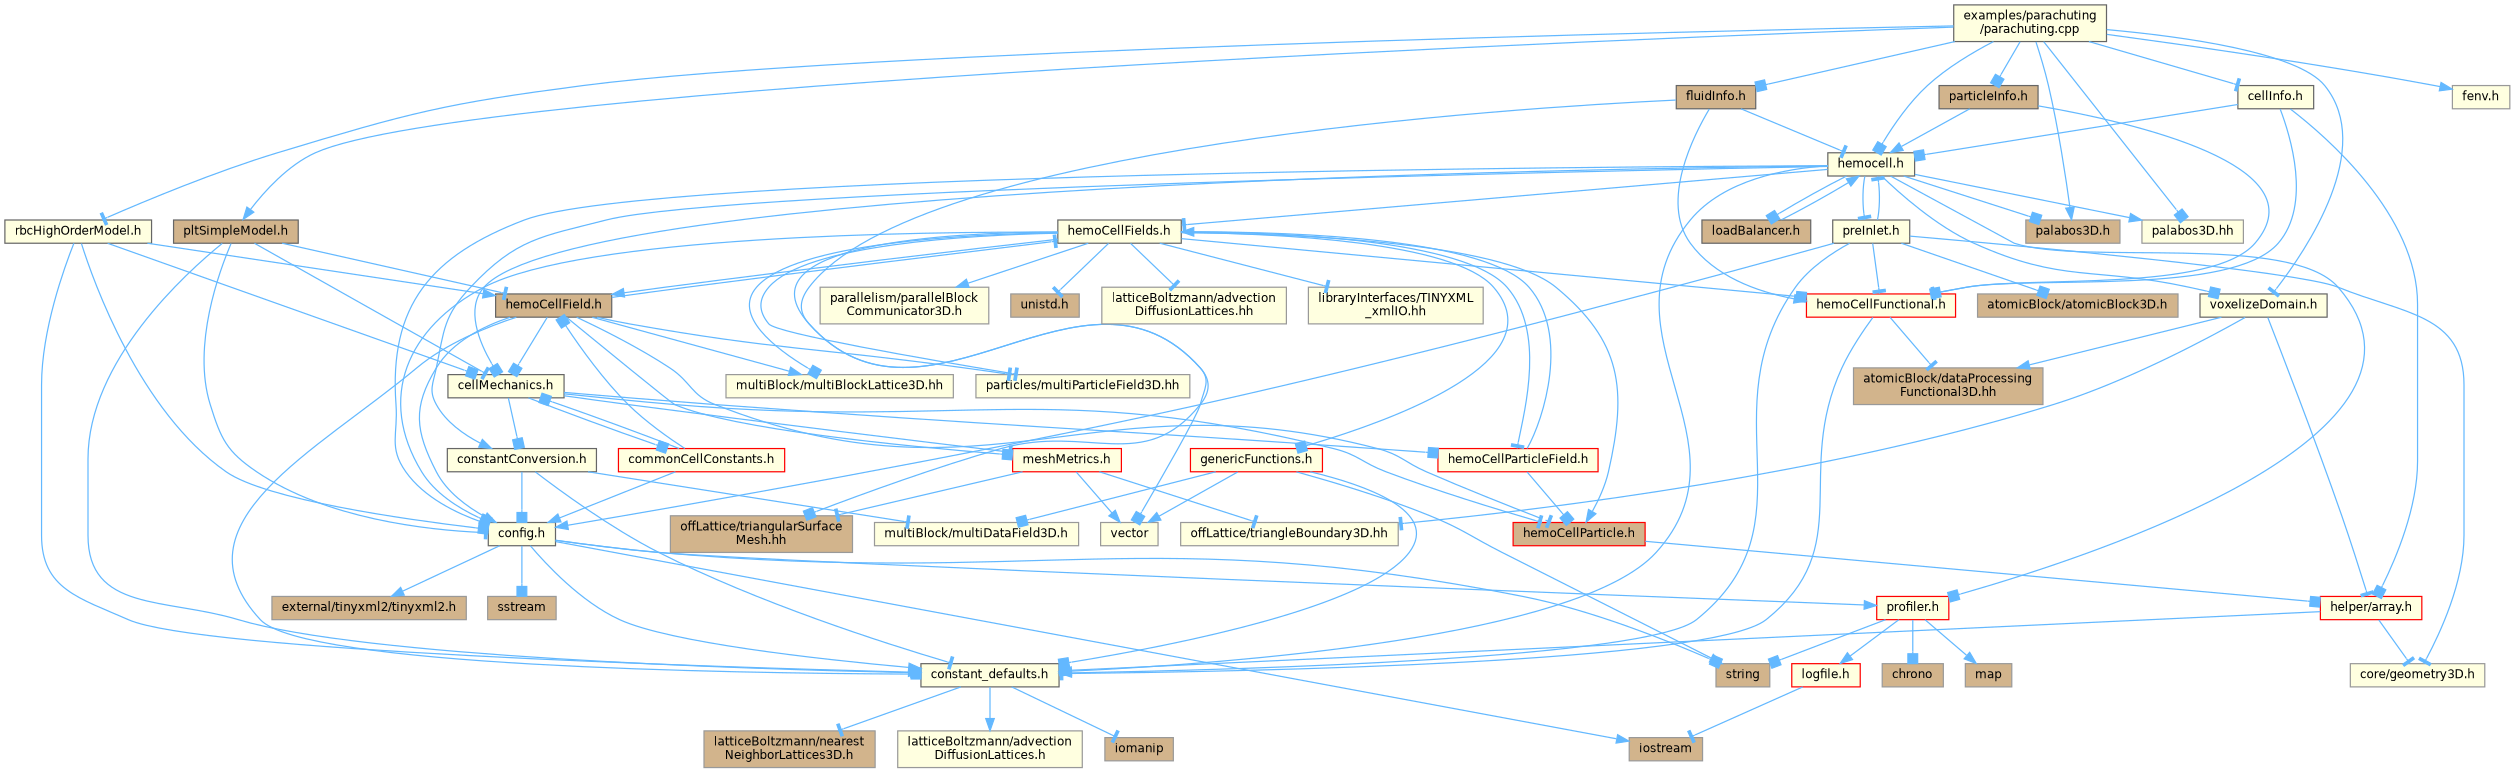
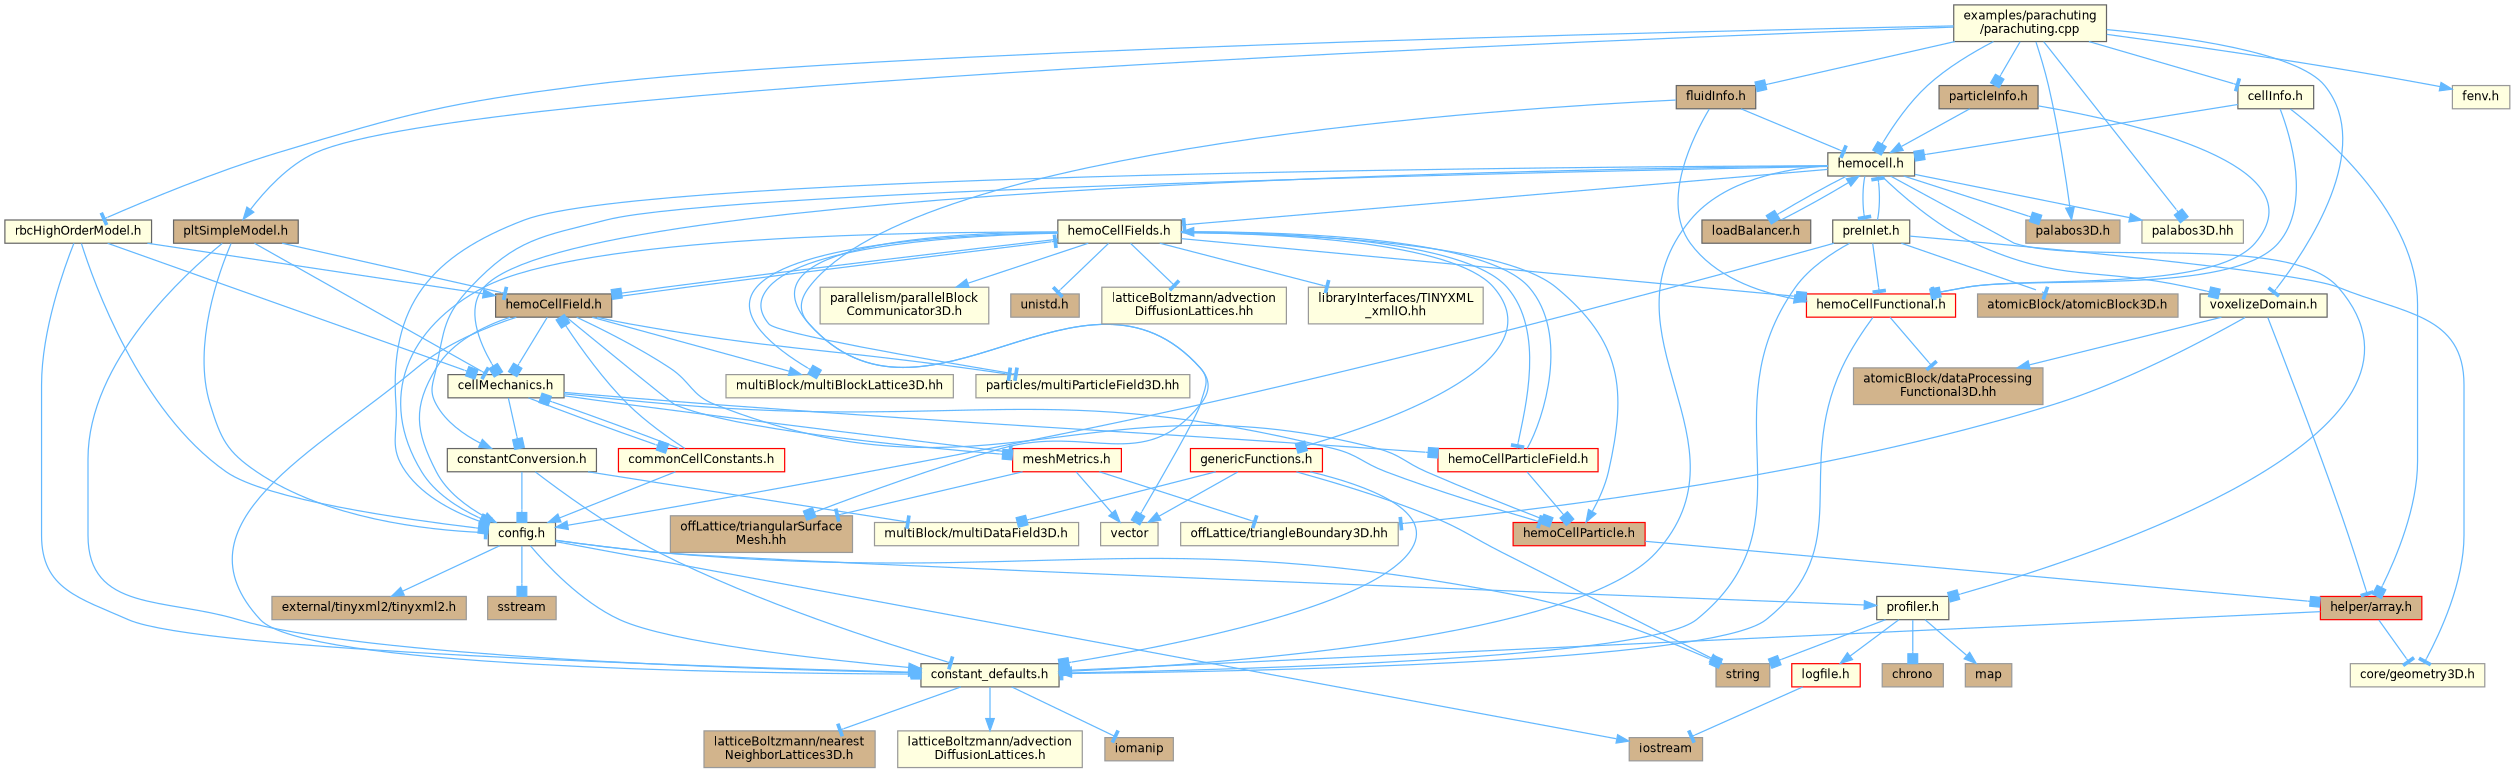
  digraph {
    node [color=grey60 fillcolor=lightyellow fontname=Helvetica fontsize=10 shape=box style=filled]
    edge [arrowhead=box color=steelblue1 fontname=Helvetica fontsize=10 labelfontname=Helvetica labelfontsize=10 style=solid]
    n1 [color=gray40 fontcolor=black height=0.2 label="examples/parachuting\l/parachuting.cpp" width=0.4]
    n2 [color=grey40 height=0.2 label="hemocell.h" width=0.4]
    n3 [color=grey40 height=0.2 label="voxelizeDomain.h" width=0.4]
    n4 [fillcolor=tan height=0.2 label="palabos3D.h" width=0.4]
    n5 [height=0.2 label="palabos3D.hh" width=0.4]
    n6 [color=grey40 height=0.2 label="rbcHighOrderModel.h" width=0.4]
    n7 [color=grey40 fillcolor=tan height=0.2 label="pltSimpleModel.h" width=0.4]
    n8 [color=grey40 height=0.2 label="cellInfo.h" width=0.4]
    n9 [color=grey40 fillcolor=tan height=0.2 label="fluidInfo.h" width=0.4]
    n10 [color=grey40 fillcolor=tan height=0.2 label="particleInfo.h" width=0.4]
    n11 [height=0.2 label="fenv.h" width=0.4]
    n12 [color=grey40 height=0.2 label="constant_defaults.h" width=0.4]
    n13 [color=grey40 height=0.2 label="config.h" width=0.4]
-   n14 [color=red height=0.2 label="profiler.h" width=0.4]
+   n14 [color=grey40 height=0.2 label="profiler.h" width=0.4]
    n15 [color=grey40 height=0.2 label="hemoCellFields.h" width=0.4]
    n16 [color=grey40 height=0.2 label="cellMechanics.h" width=0.4]
    n17 [color=grey40 height=0.2 label="constantConversion.h" width=0.4]
    n18 [color=grey40 fillcolor=tan height=0.2 label="loadBalancer.h" width=0.4]
    n19 [color=grey40 height=0.2 label="preInlet.h" width=0.4]
-   n20 [color=red height=0.2 label="helper/array.h" width=0.4]
+   n20 [color=red fillcolor=tan height=0.2 label="helper/array.h" width=0.4]
    n21 [fillcolor=tan height=0.2 label="atomicBlock/dataProcessing\lFunctional3D.hh" width=0.4]
    n22 [height=0.2 label="offLattice/triangleBoundary3D.hh" width=0.4]
    n23 [color=grey40 fillcolor=tan height=0.2 label="hemoCellField.h" width=0.4]
    n24 [color=red height=0.2 label="hemoCellFunctional.h" width=0.4]
    n25 [height=0.2 label=vector width=0.4]
    n26 [fillcolor=tan height=0.2 label=iomanip width=0.4]
    n27 [fillcolor=tan height=0.2 label="latticeBoltzmann/nearest\lNeighborLattices3D.h" width=0.4]
    n28 [height=0.2 label="latticeBoltzmann/advection\lDiffusionLattices.h" width=0.4]
    n29 [fillcolor=tan height=0.2 label=string width=0.4]
    n30 [fillcolor=tan height=0.2 label=iostream width=0.4]
    n31 [fillcolor=tan height=0.2 label="external/tinyxml2/tinyxml2.h" width=0.4]
    n32 [fillcolor=tan height=0.2 label=sstream width=0.4]
    n33 [fillcolor=tan height=0.2 label=chrono width=0.4]
    n34 [fillcolor=tan height=0.2 label=map width=0.4]
    n35 [color=red height=0.2 label="logfile.h" width=0.4]
    n36 [color=red height=0.2 label="hemoCellParticleField.h" width=0.4]
    n37 [color=red fillcolor=tan height=0.2 label="hemoCellParticle.h" width=0.4]
    n38 [color=red height=0.2 label="genericFunctions.h" width=0.4]
    n39 [fillcolor=tan height=0.2 label="offLattice/triangularSurface\lMesh.hh" width=0.4]
    n40 [height=0.2 label="multiBlock/multiBlockLattice3D.hh" width=0.4]
    n41 [height=0.2 label="particles/multiParticleField3D.hh" width=0.4]
    n42 [fillcolor=tan height=0.2 label="unistd.h" width=0.4]
    n43 [height=0.2 label="latticeBoltzmann/advection\lDiffusionLattices.hh" width=0.4]
    n44 [height=0.2 label="libraryInterfaces/TINYXML\l_xmlIO.hh" width=0.4]
    n45 [height=0.2 label="parallelism/parallelBlock\lCommunicator3D.h" width=0.4]
    n46 [color=red height=0.2 label="meshMetrics.h" width=0.4]
    n47 [color=red height=0.2 label="commonCellConstants.h" width=0.4]
    n48 [height=0.2 label="multiBlock/multiDataField3D.h" width=0.4]
    n49 [height=0.2 label="core/geometry3D.h" width=0.4]
    n50 [fillcolor=tan height=0.2 label="atomicBlock/atomicBlock3D.h" width=0.4]
    n1 -> n2
    n1 -> n3 [arrowhead=tee]
    n1 -> n4 [arrowhead=normal]
    n1 -> n5
    n1 -> n6 [arrowhead=tee]
    n1 -> n7 [arrowhead=normal]
    n1 -> n8 [arrowhead=tee]
    n1 -> n9
    n1 -> n10
    n1 -> n11 [arrowhead=normal]
    n2 -> n3
    n2 -> n4
    n2 -> n5 [arrowhead=normal]
    n2 -> n12 [arrowhead=normal]
    n2 -> n13 [arrowhead=tee]
    n2 -> n14
    n2 -> n15 [arrowhead=tee]
    n2 -> n16
    n2 -> n17 [arrowhead=normal]
    n2 -> n18
    n2 -> n19 [arrowhead=tee]
    n3 -> n20 [arrowhead=tee]
    n3 -> n21 [arrowhead=normal]
    n3 -> n22 [arrowhead=tee]
    n6 -> n12 [arrowhead=normal]
    n6 -> n13
    n6 -> n16
    n6 -> n23 [arrowhead=normal]
    n7 -> n12
    n7 -> n13 [arrowhead=tee]
    n7 -> n16 [arrowhead=tee]
    n7 -> n23 [arrowhead=tee]
    n8 -> n2
    n8 -> n20
    n8 -> n24
    n9 -> n2 [arrowhead=tee]
    n9 -> n24 [arrowhead=normal]
    n9 -> n25
    n10 -> n2 [arrowhead=normal]
    n10 -> n24 [arrowhead=tee]
    n12 -> n26 [arrowhead=tee]
    n12 -> n27 [arrowhead=tee]
    n12 -> n28 [arrowhead=normal]
    n13 -> n12 [arrowhead=normal]
    n13 -> n14 [arrowhead=normal]
    n13 -> n29
    n13 -> n30 [arrowhead=normal]
    n13 -> n31 [arrowhead=normal]
    n13 -> n32
    n14 -> n29
    n14 -> n33
    n14 -> n34 [arrowhead=normal]
    n14 -> n35 [arrowhead=normal]
    n15 -> n13
-   n15 -> n23 [arrowhead=normal]
+   n15 -> n23
    n15 -> n24
    n15 -> n36 [arrowhead=tee]
    n15 -> n37 [arrowhead=normal]
    n15 -> n38
    n15 -> n39
    n15 -> n40
    n15 -> n41 [arrowhead=tee]
    n15 -> n42 [arrowhead=tee]
    n15 -> n43 [arrowhead=tee]
    n15 -> n44 [arrowhead=tee]
    n15 -> n45 [arrowhead=normal]
    n16 -> n17
    n16 -> n36
    n16 -> n37 [arrowhead=tee]
    n16 -> n46 [arrowhead=tee]
    n16 -> n47
    n17 -> n12 [arrowhead=tee]
    n17 -> n13
    n17 -> n48 [arrowhead=tee]
    n18 -> n2 [arrowhead=normal]
    n19 -> n2 [arrowhead=tee]
    n19 -> n12 [arrowhead=normal]
    n19 -> n13 [arrowhead=normal]
    n19 -> n24 [arrowhead=tee]
    n19 -> n49 [arrowhead=tee]
-   n19 -> n50
+   n19 -> n50 [arrowhead=tee]
    n20 -> n12
    n20 -> n49 [arrowhead=tee]
    n23 -> n12
    n23 -> n13 [arrowhead=normal]
    n23 -> n15 [arrowhead=tee]
    n23 -> n16
-   n23 -> n37 [arrowhead=tee]
+   n23 -> n37
    n23 -> n40 [arrowhead=normal]
    n23 -> n41 [arrowhead=tee]
    n23 -> n46
    n24 -> n12 [arrowhead=tee]
    n24 -> n21 [arrowhead=tee]
    n35 -> n30 [arrowhead=tee]
    n36 -> n15 [arrowhead=normal]
    n36 -> n37
    n37 -> n20
    n38 -> n12
    n38 -> n25 [arrowhead=normal]
    n38 -> n29 [arrowhead=normal]
    n38 -> n48
    n46 -> n22 [arrowhead=tee]
    n46 -> n25 [arrowhead=normal]
    n46 -> n39 [arrowhead=tee]
    n47 -> n13 [arrowhead=normal]
    n47 -> n16
    n47 -> n23
  }
